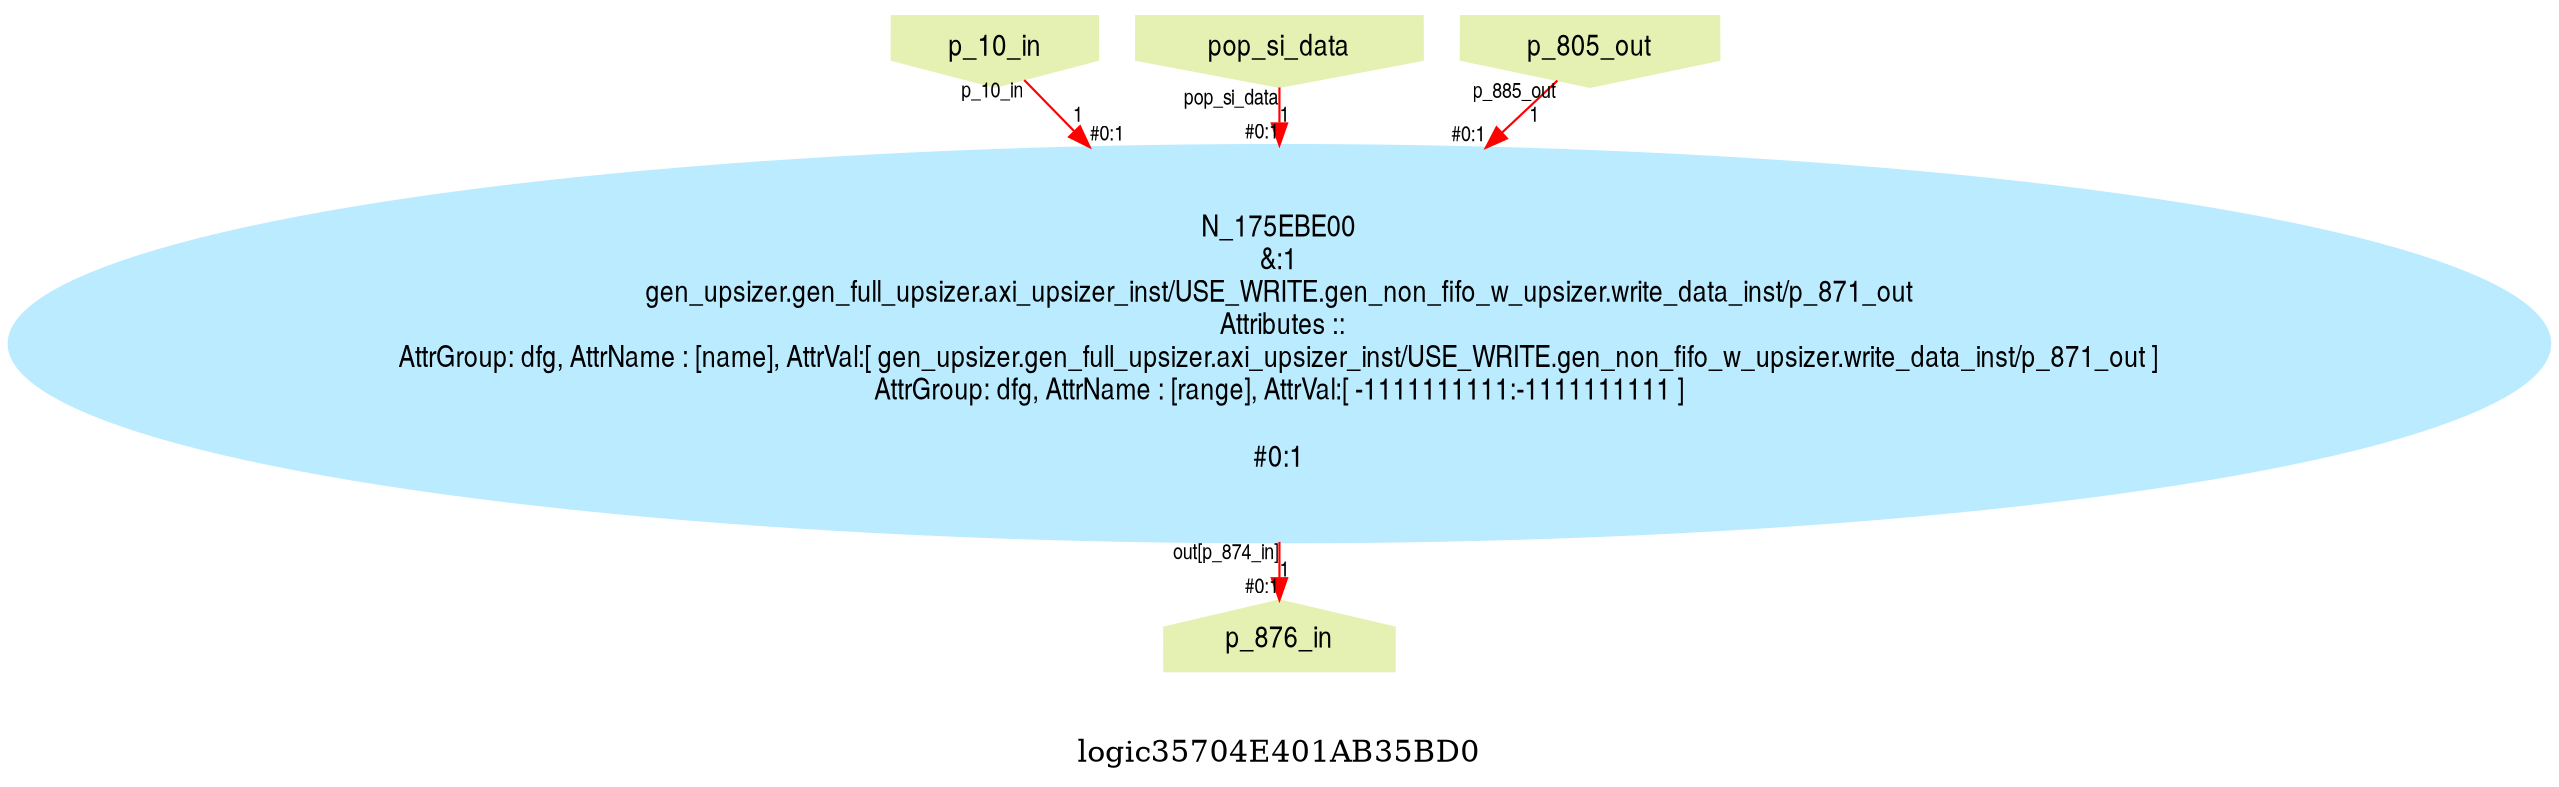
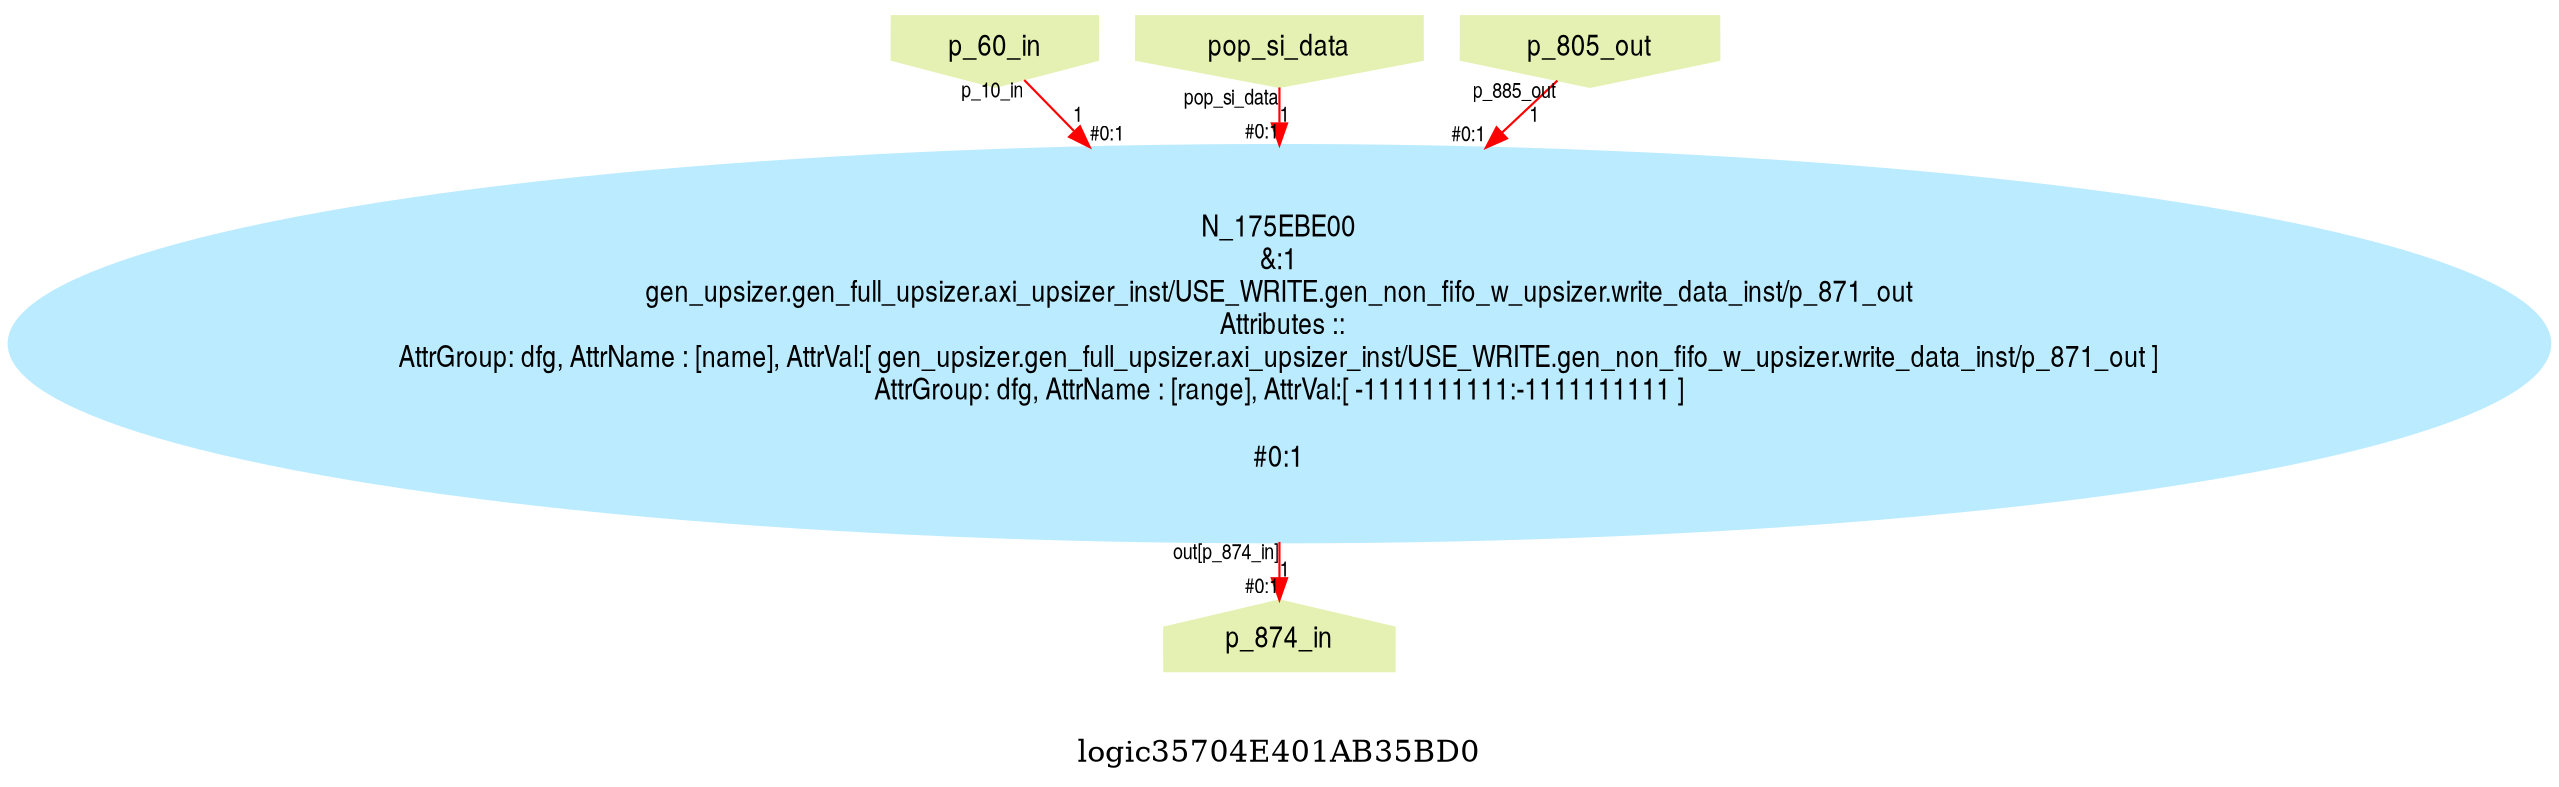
  digraph {
    label=logic35704E401AB35BD0
    ranksep=0.1
    splines=true
    node [color="#e4f1b2" fontname=helveticanarrow shape=invhouse style=filled]
    edge [color="#ff0000" fontname=helveticanarrow fontsize=10 headlabel="#0:1"]
-   n1 [label=p_10_in]
+   n1 [label=p_60_in]
    n2 [label=pop_si_data]
    n3 [label=p_805_out]
-   n4 [label=p_876_in shape=house]
+   n4 [label=p_874_in shape=house]
    n5 [color="#bbebff" label="N_175EBE00\n&:1\ngen_upsizer.gen_full_upsizer.axi_upsizer_inst/USE_WRITE.gen_non_fifo_w_upsizer.write_data_inst/p_871_out\n Attributes ::\nAttrGroup: dfg, AttrName : [name], AttrVal:[ gen_upsizer.gen_full_upsizer.axi_upsizer_inst/USE_WRITE.gen_non_fifo_w_upsizer.write_data_inst/p_871_out ]\nAttrGroup: dfg, AttrName : [range], AttrVal:[ -1111111111:-1111111111 ]\n\n#0:1\n" shape=""]
    subgraph sub_1 {
      rank=source
      n1
      n2
      n3
    }
    subgraph sub_2 {
      rank=sink
      n4
    }
    n1 -> n5 [label=1 taillabel=p_10_in]
    n2 -> n5 [label=1 taillabel=pop_si_data]
    n3 -> n5 [label=1 taillabel=p_885_out]
    n5 -> n4 [label=1 taillabel="out[p_874_in]"]
  }
